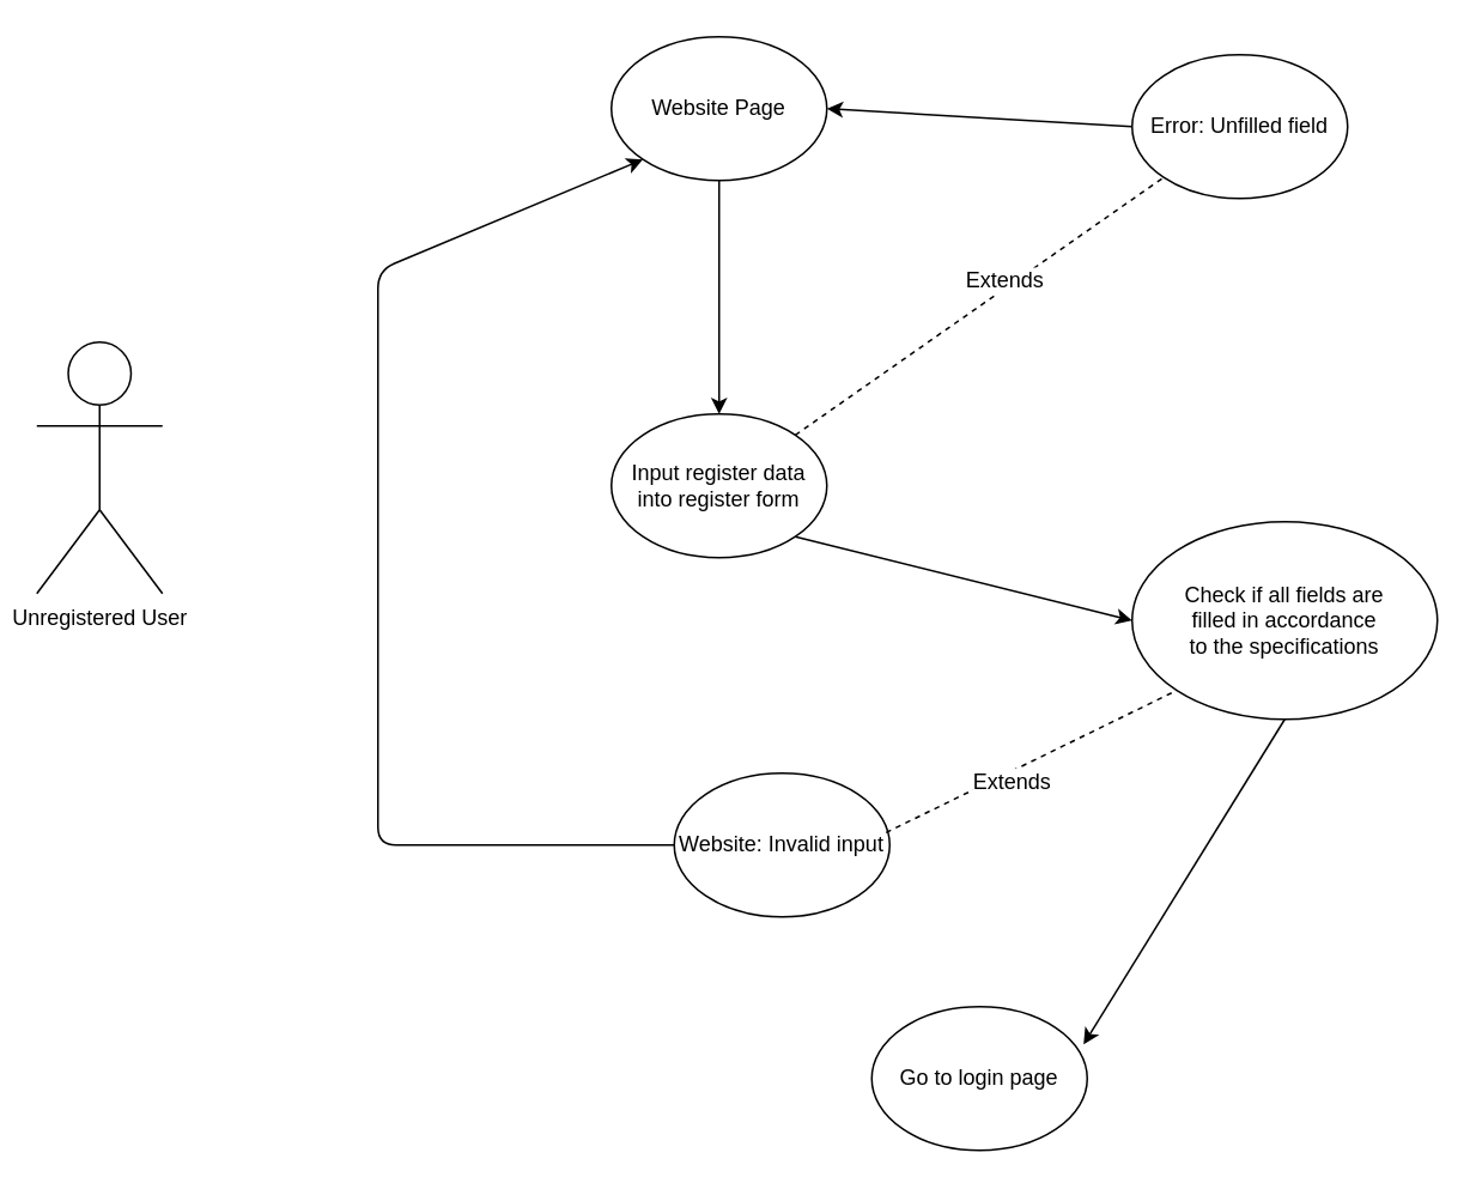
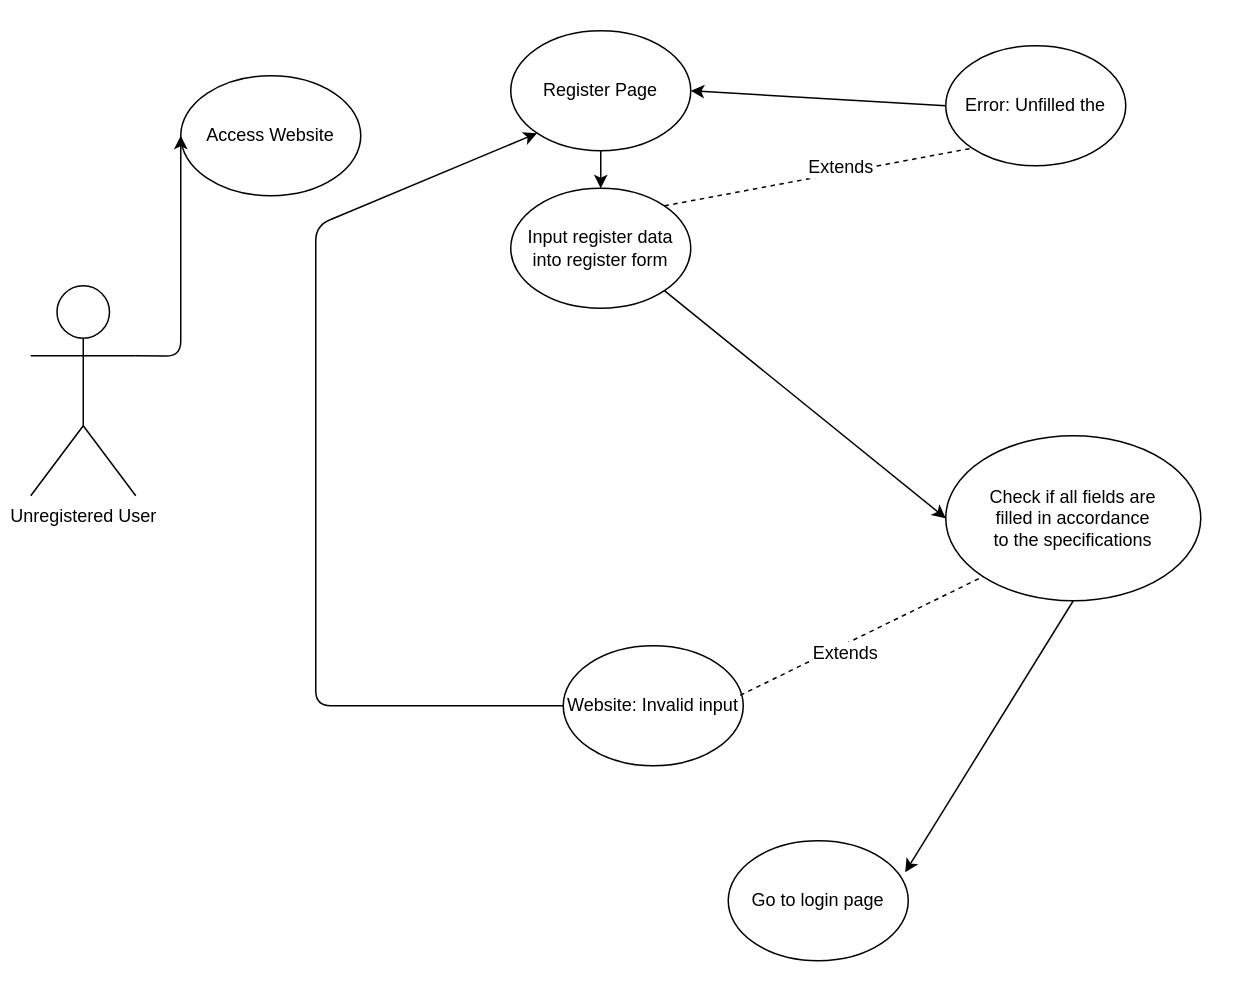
  <mxCell id="0" />
  <mxCell id="1" parent="0" />
  <mxCell id="2" value="Unregistered User" style="shape=umlActor;verticalLabelPosition=bottom;labelBackgroundColor=#ffffff;verticalAlign=top;html=1;outlineConnect=0;" vertex="1" parent="1"><mxGeometry x="20" y="190" width="70" height="140" as="geometry" /></mxCell>
- <mxCell id="5" value="Website Page" style="ellipse;whiteSpace=wrap;html=1;" vertex="1" parent="1"><mxGeometry x="340" y="20" width="120" height="80" as="geometry" /></mxCell>
- <mxCell id="6" value="&lt;div&gt;Input register data&lt;/div&gt;&lt;div&gt;into register form&lt;br&gt;&lt;/div&gt;" style="ellipse;whiteSpace=wrap;html=1;flipH=0;flipV=0;" vertex="1" parent="1"><mxGeometry x="340" y="230" width="120" height="80" as="geometry" /></mxCell>
+ <mxCell id="3" value="Access Website" style="ellipse;whiteSpace=wrap;html=1;" vertex="1" parent="1"><mxGeometry x="120" y="50" width="120" height="80" as="geometry" /></mxCell>
+ <mxCell id="4" value="" style="endArrow=classic;html=1;exitX=1;exitY=0.333;exitDx=0;exitDy=0;exitPerimeter=0;entryX=0;entryY=0.5;entryDx=0;entryDy=0;" edge="1" parent="1" source="2" target="3"><mxGeometry width="50" height="50" relative="1" as="geometry"><mxPoint x="220" y="400" as="sourcePoint" /><mxPoint x="270" y="350" as="targetPoint" /><Array as="points"><mxPoint x="120" y="237" /></Array></mxGeometry></mxCell>
+ <mxCell id="5" value="Register Page" style="ellipse;whiteSpace=wrap;html=1;" vertex="1" parent="1"><mxGeometry x="340" y="20" width="120" height="80" as="geometry" /></mxCell>
+ <mxCell id="6" value="&lt;div&gt;Input register data&lt;/div&gt;&lt;div&gt;into register form&lt;br&gt;&lt;/div&gt;" style="ellipse;whiteSpace=wrap;html=1;flipH=0;flipV=0;" vertex="1" parent="1"><mxGeometry x="340" y="125" width="120" height="80" as="geometry" /></mxCell>
  <mxCell id="7" value="" style="endArrow=classic;html=1;exitX=0.5;exitY=1;exitDx=0;exitDy=0;entryX=0.5;entryY=0;entryDx=0;entryDy=0;" edge="1" parent="1" source="5" target="6"><mxGeometry width="50" height="50" relative="1" as="geometry"><mxPoint x="270" y="300" as="sourcePoint" /><mxPoint x="320" y="250" as="targetPoint" /></mxGeometry></mxCell>
- <mxCell id="8" value="Error: Unfilled field" style="ellipse;whiteSpace=wrap;html=1;" vertex="1" parent="1"><mxGeometry x="630" y="30" width="120" height="80" as="geometry" /></mxCell>
+ <mxCell id="8" value="Error: Unfilled the" style="ellipse;whiteSpace=wrap;html=1;" vertex="1" parent="1"><mxGeometry x="630" y="30" width="120" height="80" as="geometry" /></mxCell>
  <mxCell id="9" value="" style="endArrow=none;dashed=1;html=1;entryX=0;entryY=1;entryDx=0;entryDy=0;exitX=1;exitY=0;exitDx=0;exitDy=0;" edge="1" parent="1" source="6" target="8"><mxGeometry width="50" height="50" relative="1" as="geometry"><mxPoint x="650" y="270" as="sourcePoint" /><mxPoint x="700" y="220" as="targetPoint" /></mxGeometry></mxCell>
  <mxCell id="10" value="Extends" style="text;html=1;resizable=0;points=[];align=center;verticalAlign=middle;labelBackgroundColor=#ffffff;" vertex="1" connectable="0" parent="9"><mxGeometry x="0.149" y="4" relative="1" as="geometry"><mxPoint as="offset" /></mxGeometry></mxCell>
  <mxCell id="11" value="" style="endArrow=classic;html=1;exitX=0;exitY=0.5;exitDx=0;exitDy=0;entryX=1;entryY=0.5;entryDx=0;entryDy=0;" edge="1" parent="1" source="8" target="5"><mxGeometry width="50" height="50" relative="1" as="geometry"><mxPoint x="510" y="80" as="sourcePoint" /><mxPoint x="560" y="30" as="targetPoint" /></mxGeometry></mxCell>
  <mxCell id="12" value="&lt;div&gt;Check if all fields are &lt;br&gt;&lt;/div&gt;&lt;div&gt;filled in accordance&lt;/div&gt;&lt;div&gt;to the specifications&lt;br&gt;&lt;/div&gt;" style="ellipse;whiteSpace=wrap;html=1;" vertex="1" parent="1"><mxGeometry x="630" y="290" width="170" height="110" as="geometry" /></mxCell>
  <mxCell id="13" value="" style="endArrow=classic;html=1;exitX=1;exitY=1;exitDx=0;exitDy=0;entryX=0;entryY=0.5;entryDx=0;entryDy=0;" edge="1" parent="1" source="6" target="12"><mxGeometry width="50" height="50" relative="1" as="geometry"><mxPoint x="350" y="480" as="sourcePoint" /><mxPoint x="400" y="430" as="targetPoint" /></mxGeometry></mxCell>
  <mxCell id="14" value="Website: Invalid input" style="ellipse;whiteSpace=wrap;html=1;" vertex="1" parent="1"><mxGeometry x="375" y="430" width="120" height="80" as="geometry" /></mxCell>
  <mxCell id="15" value="" style="endArrow=none;dashed=1;html=1;entryX=0;entryY=1;entryDx=0;entryDy=0;exitX=0.983;exitY=0.413;exitDx=0;exitDy=0;exitPerimeter=0;" edge="1" parent="1" source="14" target="12"><mxGeometry width="50" height="50" relative="1" as="geometry"><mxPoint x="630" y="510" as="sourcePoint" /><mxPoint x="680" y="460" as="targetPoint" /></mxGeometry></mxCell>
  <mxCell id="16" value="Extends" style="text;html=1;resizable=0;points=[];align=center;verticalAlign=middle;labelBackgroundColor=#ffffff;" vertex="1" connectable="0" parent="15"><mxGeometry x="-0.163" y="-5" relative="1" as="geometry"><mxPoint as="offset" /></mxGeometry></mxCell>
  <mxCell id="17" value="" style="endArrow=classic;html=1;exitX=0;exitY=0.5;exitDx=0;exitDy=0;entryX=0;entryY=1;entryDx=0;entryDy=0;" edge="1" parent="1" source="14" target="5"><mxGeometry width="50" height="50" relative="1" as="geometry"><mxPoint x="210" y="470" as="sourcePoint" /><mxPoint x="260" y="420" as="targetPoint" /><Array as="points"><mxPoint x="210" y="470" /><mxPoint x="210" y="150" /></Array></mxGeometry></mxCell>
  <mxCell id="18" value="Go to login page" style="ellipse;whiteSpace=wrap;html=1;" vertex="1" parent="1"><mxGeometry x="485" y="560" width="120" height="80" as="geometry" /></mxCell>
  <mxCell id="19" value="" style="endArrow=classic;html=1;exitX=0.5;exitY=1;exitDx=0;exitDy=0;entryX=0.983;entryY=0.263;entryDx=0;entryDy=0;entryPerimeter=0;" edge="1" parent="1" source="12" target="18"><mxGeometry width="50" height="50" relative="1" as="geometry"><mxPoint x="730" y="560" as="sourcePoint" /><mxPoint x="780" y="510" as="targetPoint" /></mxGeometry></mxCell>
